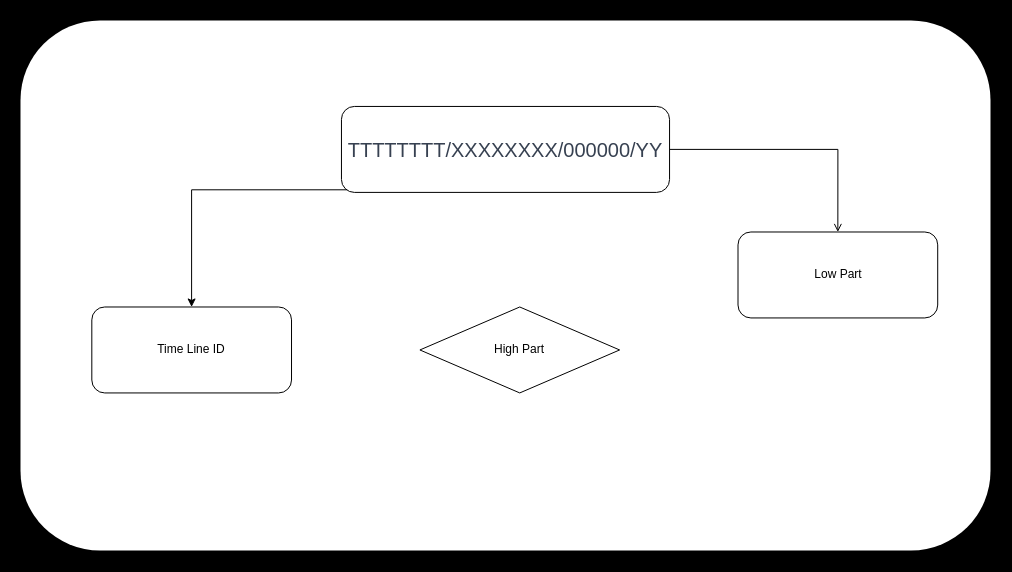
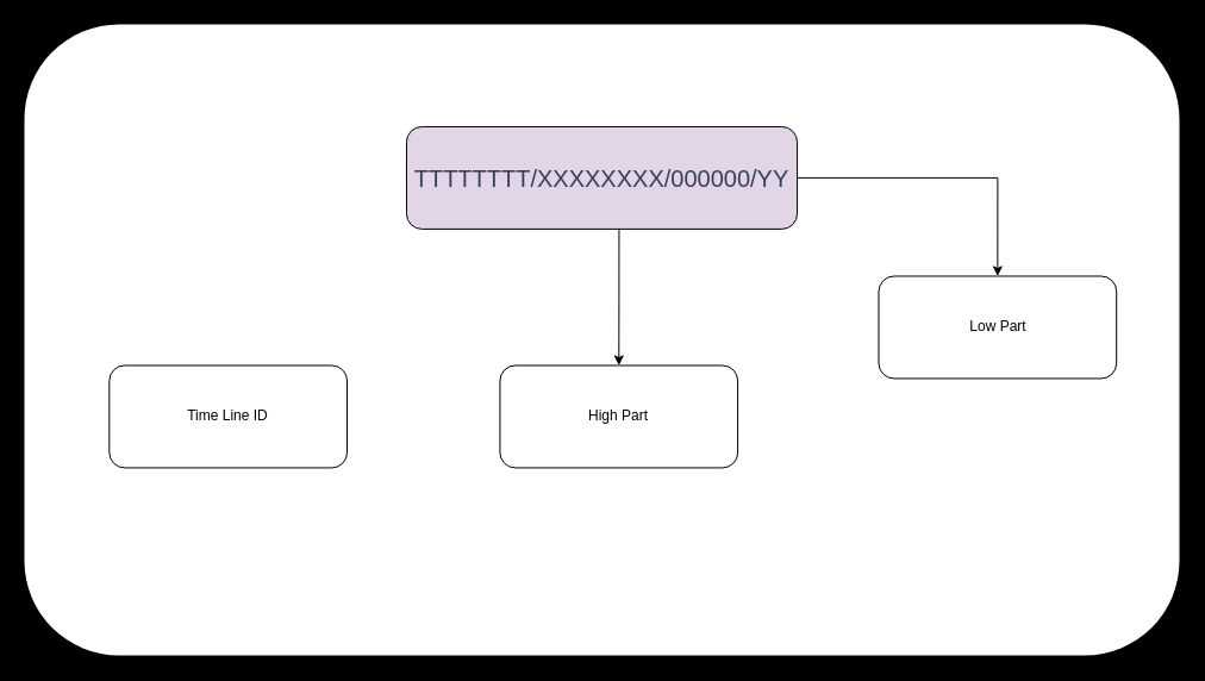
  <mxCell id="0" />
  <mxCell id="1" parent="0" />
  <mxCell id="2" value="" style="group" connectable="0" vertex="1" parent="1"><mxGeometry x="20" y="20" width="970" height="530" as="geometry" /></mxCell>
  <mxCell id="3" value="" style="rounded=1;whiteSpace=wrap;html=1;strokeColor=none;" vertex="1" parent="2"><mxGeometry width="970.0" height="530" as="geometry" /></mxCell>
- <mxCell id="4" style="edgeStyle=orthogonalEdgeStyle;rounded=0;orthogonalLoop=1;jettySize=auto;html=1;exitX=0.544;exitY=0.97;exitDx=0;exitDy=0;exitPerimeter=0;" edge="1" parent="2" source="6" target="7"><mxGeometry relative="1" as="geometry"><mxPoint x="499.265" y="186.216" as="sourcePoint" /></mxGeometry></mxCell>
- <mxCell id="5" style="edgeStyle=orthogonalEdgeStyle;rounded=0;orthogonalLoop=1;jettySize=auto;html=1;entryX=0.5;entryY=0;entryDx=0;entryDy=0;endArrow=open;" edge="1" parent="2" source="6" target="9"><mxGeometry relative="1" as="geometry" /></mxCell>
- <mxCell id="6" value="&lt;span style=&quot;color: rgb(55, 65, 81); font-family: Arimo, ui-sans-serif, system-ui, sans-serif, &amp;quot;Apple Color Emoji&amp;quot;, &amp;quot;Segoe UI Emoji&amp;quot;, &amp;quot;Segoe UI Symbol&amp;quot;, &amp;quot;Noto Color Emoji&amp;quot;; font-size: 20px; text-align: start;&quot;&gt;TTTTTTTT/XXXXXXXX/000000/YY&lt;/span&gt;" style="rounded=1;whiteSpace=wrap;html=1;" vertex="1" parent="2"><mxGeometry x="320.956" y="85.946" width="328.088" height="85.946" as="geometry" /></mxCell>
+ <mxCell id="4" style="edgeStyle=orthogonalEdgeStyle;rounded=0;orthogonalLoop=1;jettySize=auto;html=1;exitX=0.544;exitY=0.97;exitDx=0;exitDy=0;exitPerimeter=0;" edge="1" parent="2" source="6" target="8"><mxGeometry relative="1" as="geometry"><mxPoint x="499.265" y="186.216" as="sourcePoint" /></mxGeometry></mxCell>
+ <mxCell id="5" style="edgeStyle=orthogonalEdgeStyle;rounded=0;orthogonalLoop=1;jettySize=auto;html=1;entryX=0.5;entryY=0;entryDx=0;entryDy=0;" edge="1" parent="2" source="6" target="9"><mxGeometry relative="1" as="geometry" /></mxCell>
+ <mxCell id="6" value="&lt;span style=&quot;color: rgb(55, 65, 81); font-family: Arimo, ui-sans-serif, system-ui, sans-serif, &amp;quot;Apple Color Emoji&amp;quot;, &amp;quot;Segoe UI Emoji&amp;quot;, &amp;quot;Segoe UI Symbol&amp;quot;, &amp;quot;Noto Color Emoji&amp;quot;; font-size: 20px; text-align: start;&quot;&gt;TTTTTTTT/XXXXXXXX/000000/YY&lt;/span&gt;" style="rounded=1;whiteSpace=wrap;html=1;fillColor=#e1d5e7;" vertex="1" parent="2"><mxGeometry x="320.956" y="85.946" width="328.088" height="85.946" as="geometry" /></mxCell>
  <mxCell id="7" value="Time Line ID" style="rounded=1;whiteSpace=wrap;html=1;" vertex="1" parent="2"><mxGeometry x="71.324" y="286.486" width="199.706" height="85.946" as="geometry" /></mxCell>
- <mxCell id="8" value="&lt;div&gt;High Part&lt;br&gt;&lt;/div&gt;" style="rhombus;whiteSpace=wrap;html=1;" vertex="1" parent="2"><mxGeometry x="399.412" y="286.486" width="199.706" height="85.946" as="geometry" /></mxCell>
+ <mxCell id="8" value="&lt;div&gt;High Part&lt;br&gt;&lt;/div&gt;" style="rounded=1;whiteSpace=wrap;html=1;" vertex="1" parent="2"><mxGeometry x="399.412" y="286.486" width="199.706" height="85.946" as="geometry" /></mxCell>
  <mxCell id="9" value="Low Part" style="rounded=1;whiteSpace=wrap;html=1;" vertex="1" parent="2"><mxGeometry x="717.5" y="211.486" width="199.706" height="85.946" as="geometry" /></mxCell>
